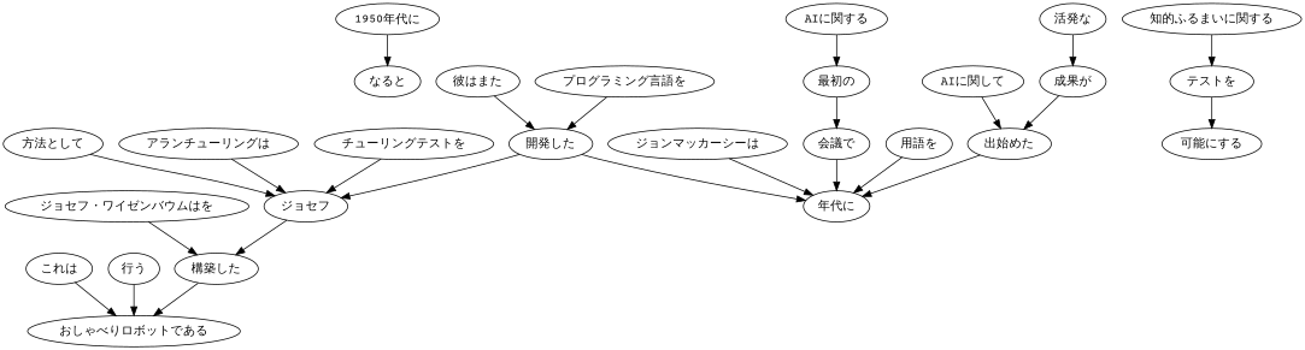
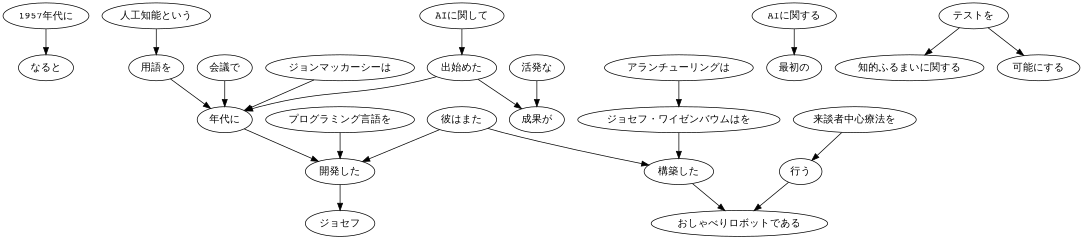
  digraph {
    fontname="Courier Prime"
    node [fontname="Courier Prime"]
    edge [fontname="Courier Prime"]
-   n1 [label="1950年代に"]
+   n1 [label="1957年代に"]
    n2 [label="なると"]
    n3 [label="出始めた"]
    n4 [label="年代に"]
    n5 [label="開発した"]
    n6 [label="AIに関して"]
    n7 [label="活発な"]
    n8 [label="成果が"]
    n9 [label="ジョセフ"]
    n10 [label="ジョンマッカーシーは"]
    n11 [label="AIに関する"]
    n12 [label="最初の"]
    n13 [label="会議で"]
+   n14 [label="人工知能という"]
    n15 [label="用語を"]
    n16 [label="構築した"]
    n17 [label="彼はまた"]
    n18 [label="プログラミング言語を"]
    n19 [label="おしゃべりロボットである"]
    n20 [label="知的ふるまいに関する"]
    n21 [label="テストを"]
    n22 [label="可能にする"]
-   n23 [label="方法として"]
    n24 [label="アランチューリングは"]
-   n25 [label="チューリングテストを"]
    n26 [label="ジョセフ・ワイゼンバウムはを"]
-   n27 [label="これは"]
+   n28 [label="来談者中心療法を"]
    n29 [label="行う"]
    n1 -> n2
    n3 -> n4
-   n5 -> n4
+   n4 -> n5
    n5 -> n9
    n6 -> n3
    n7 -> n8
-   n8 -> n3
-   n9 -> n16
+   n3 -> n8
+   n17 -> n16
    n10 -> n4
    n11 -> n12
-   n12 -> n13
    n13 -> n4
+   n14 -> n15
    n15 -> n4
    n16 -> n19
    n17 -> n5
    n18 -> n5
-   n20 -> n21
+   n21 -> n20
    n21 -> n22
-   n23 -> n9
-   n24 -> n9
-   n25 -> n9
+   n24 -> n26
    n26 -> n16
-   n27 -> n19
+   n28 -> n29
    n29 -> n19
  }
